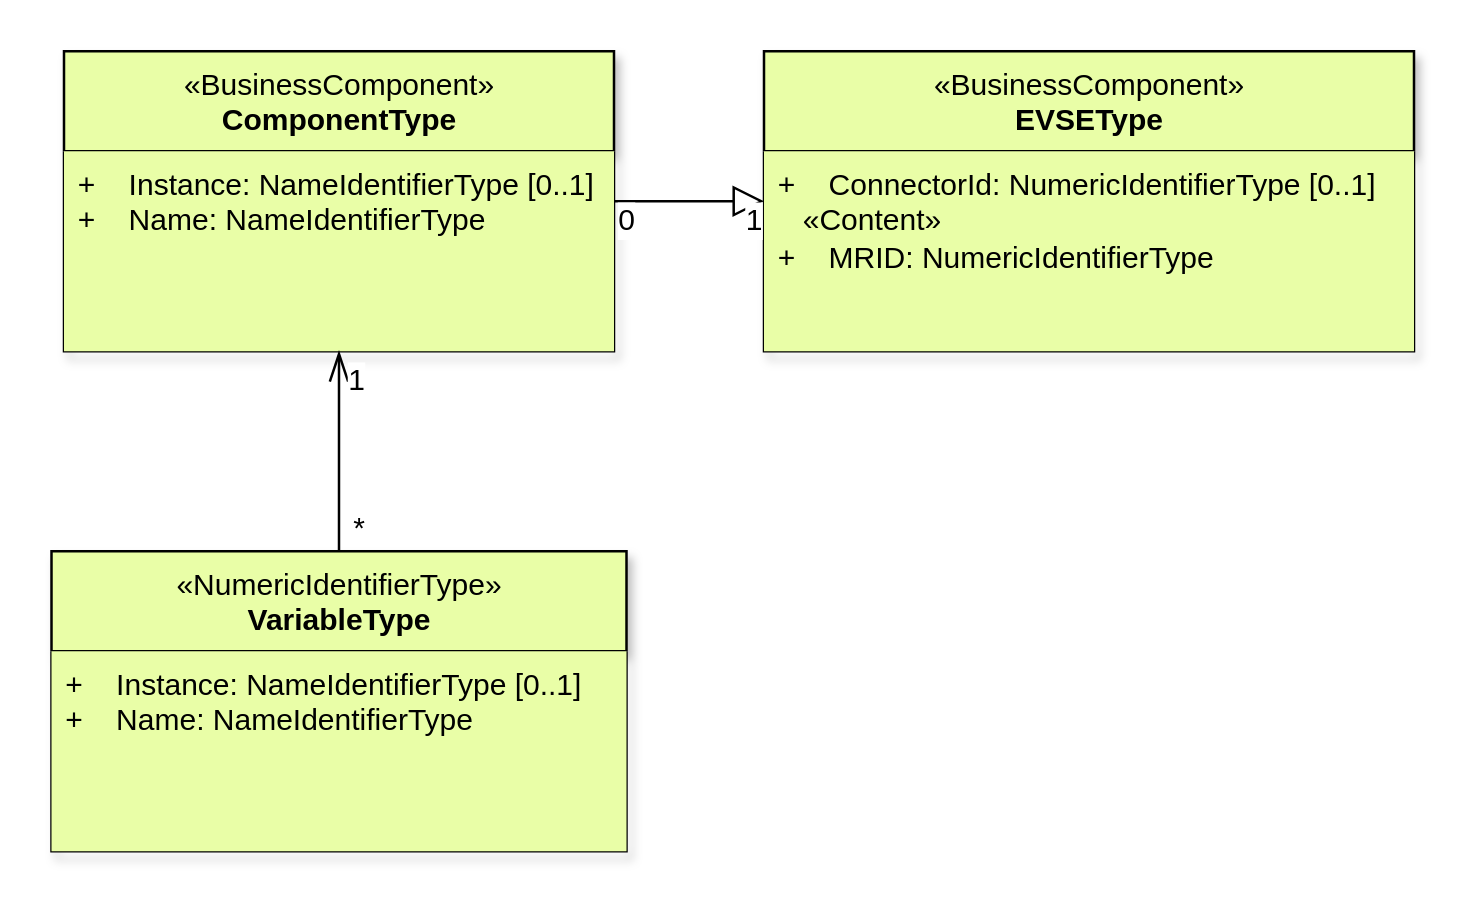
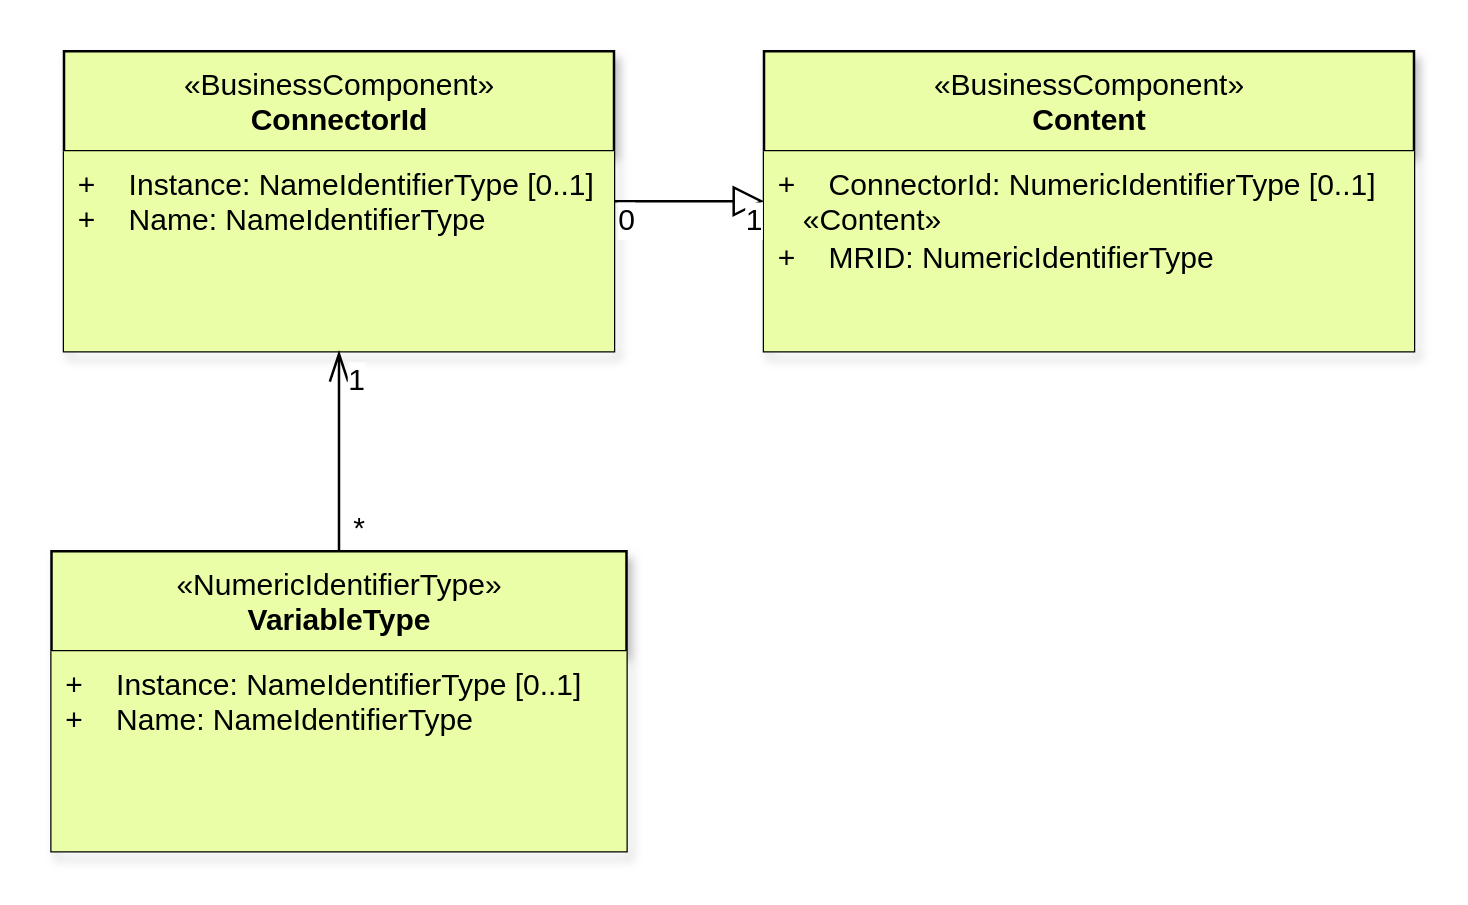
  <mxCell id="0" />
  <mxCell id="1" parent="0" />
- <mxCell id="2" value="&lt;font style=&quot;font-size: 12px;&quot;&gt;&lt;span style=&quot;background-color: initial; font-size: 12px;&quot;&gt;«BusinessComponent»&lt;br style=&quot;font-size: 12px;&quot;&gt;&lt;/span&gt;&lt;b style=&quot;font-size: 12px;&quot;&gt;ComponentType&lt;/b&gt;&lt;/font&gt;" style="swimlane;fontStyle=0;align=center;verticalAlign=top;childLayout=stackLayout;horizontal=1;startSize=40;horizontalStack=0;resizeParent=1;resizeParentMax=0;resizeLast=0;collapsible=0;marginBottom=0;html=1;fillColor=#e9fea7;shadow=1;fontSize=12;" parent="1" vertex="1"><mxGeometry x="25" y="20" width="220" height="120" as="geometry" /></mxCell>
+ <mxCell id="2" value="&lt;font style=&quot;font-size: 12px;&quot;&gt;&lt;span style=&quot;background-color: initial; font-size: 12px;&quot;&gt;«BusinessComponent»&lt;br style=&quot;font-size: 12px;&quot;&gt;&lt;/span&gt;&lt;b style=&quot;font-size: 12px;&quot;&gt;ConnectorId&lt;/b&gt;&lt;/font&gt;" style="swimlane;fontStyle=0;align=center;verticalAlign=top;childLayout=stackLayout;horizontal=1;startSize=40;horizontalStack=0;resizeParent=1;resizeParentMax=0;resizeLast=0;collapsible=0;marginBottom=0;html=1;fillColor=#e9fea7;shadow=1;fontSize=12;" parent="1" vertex="1"><mxGeometry x="25" y="20" width="220" height="120" as="geometry" /></mxCell>
  <mxCell id="3" value="+&amp;nbsp; &amp;nbsp; Instance: NameIdentifierType [0..1]&lt;br style=&quot;font-size: 12px;&quot;&gt;+&amp;nbsp; &amp;nbsp; Name: NameIdentifierType" style="text;html=1;strokeColor=none;fillColor=#e9fea7;align=left;verticalAlign=top;spacingLeft=4;spacingRight=4;overflow=hidden;rotatable=0;points=[[0,0.5],[1,0.5]];portConstraint=eastwest;fontSize=12;" parent="2" vertex="1"><mxGeometry y="40" width="220" height="80" as="geometry" /></mxCell>
  <mxCell id="4" value="&lt;font style=&quot;font-size: 12px;&quot;&gt;&lt;span style=&quot;background-color: initial; font-size: 12px;&quot;&gt;«NumericIdentifierType»&lt;br style=&quot;font-size: 12px;&quot;&gt;&lt;/span&gt;&lt;b style=&quot;font-size: 12px;&quot;&gt;VariableType&lt;/b&gt;&lt;/font&gt;" style="swimlane;fontStyle=0;align=center;verticalAlign=top;childLayout=stackLayout;horizontal=1;startSize=40;horizontalStack=0;resizeParent=1;resizeParentMax=0;resizeLast=0;collapsible=0;marginBottom=0;html=1;fillColor=#e9fea7;rounded=0;shadow=1;fontSize=12;" parent="1" vertex="1"><mxGeometry x="20" y="220" width="230" height="120" as="geometry" /></mxCell>
  <mxCell id="5" value="+&amp;nbsp; &amp;nbsp; Instance: NameIdentifierType [0..1]&lt;br style=&quot;font-size: 12px;&quot;&gt;+&amp;nbsp; &amp;nbsp; Name: NameIdentifierType" style="text;html=1;strokeColor=none;fillColor=#e9fea7;align=left;verticalAlign=top;spacingLeft=4;spacingRight=4;overflow=hidden;rotatable=0;points=[[0,0.5],[1,0.5]];portConstraint=eastwest;fontSize=12;" parent="4" vertex="1"><mxGeometry y="40" width="230" height="80" as="geometry" /></mxCell>
- <mxCell id="6" value="&lt;font style=&quot;font-size: 12px;&quot;&gt;&lt;span style=&quot;background-color: initial; font-size: 12px;&quot;&gt;«BusinessComponent»&lt;br style=&quot;font-size: 12px;&quot;&gt;&lt;/span&gt;&lt;b style=&quot;font-size: 12px;&quot;&gt;EVSEType&lt;/b&gt;&lt;/font&gt;" style="swimlane;fontStyle=0;align=center;verticalAlign=top;childLayout=stackLayout;horizontal=1;startSize=40;horizontalStack=0;resizeParent=1;resizeParentMax=0;resizeLast=0;collapsible=0;marginBottom=0;html=1;fillColor=#e9fea7;shadow=1;fontSize=12;" parent="1" vertex="1"><mxGeometry x="305" y="20" width="260" height="120" as="geometry" /></mxCell>
+ <mxCell id="6" value="&lt;font style=&quot;font-size: 12px;&quot;&gt;&lt;span style=&quot;background-color: initial; font-size: 12px;&quot;&gt;«BusinessComponent»&lt;br style=&quot;font-size: 12px;&quot;&gt;&lt;/span&gt;&lt;b style=&quot;font-size: 12px;&quot;&gt;Content&lt;/b&gt;&lt;/font&gt;" style="swimlane;fontStyle=0;align=center;verticalAlign=top;childLayout=stackLayout;horizontal=1;startSize=40;horizontalStack=0;resizeParent=1;resizeParentMax=0;resizeLast=0;collapsible=0;marginBottom=0;html=1;fillColor=#e9fea7;shadow=1;fontSize=12;" parent="1" vertex="1"><mxGeometry x="305" y="20" width="260" height="120" as="geometry" /></mxCell>
  <mxCell id="7" value="+&amp;nbsp; &amp;nbsp; ConnectorId: NumericIdentifierType [0..1]&lt;br style=&quot;font-size: 12px;&quot;&gt;&lt;span style=&quot;text-align: center; font-size: 12px;&quot;&gt;&amp;nbsp; &amp;nbsp;«Content»&lt;/span&gt;&lt;br style=&quot;font-size: 12px;&quot;&gt;+&amp;nbsp; &amp;nbsp; MRID: NumericIdentifierType" style="text;html=1;strokeColor=none;fillColor=#e9fea7;align=left;verticalAlign=top;spacingLeft=4;spacingRight=4;overflow=hidden;rotatable=0;points=[[0,0.5],[1,0.5]];portConstraint=eastwest;fontSize=12;" parent="6" vertex="1"><mxGeometry y="40" width="260" height="80" as="geometry" /></mxCell>
  <mxCell id="8" style="edgeStyle=none;html=1;fontFamily=Helvetica;fontSize=12;endArrow=openThin;endFill=0;endSize=10;" parent="1" source="4" target="3" edge="1"><mxGeometry relative="1" as="geometry" /></mxCell>
  <mxCell id="9" value="1" style="edgeLabel;html=1;align=center;verticalAlign=middle;resizable=0;points=[];fontSize=12;" parent="8" vertex="1" connectable="0"><mxGeometry x="0.725" relative="1" as="geometry"><mxPoint x="6" as="offset" /></mxGeometry></mxCell>
  <mxCell id="10" value="*" style="edgeLabel;html=1;align=center;verticalAlign=middle;resizable=0;points=[];fontSize=12;" parent="8" vertex="1" connectable="0"><mxGeometry x="-0.705" y="-1" relative="1" as="geometry"><mxPoint x="6" y="2" as="offset" /></mxGeometry></mxCell>
  <mxCell id="11" style="edgeStyle=none;html=1;entryX=0;entryY=0.5;entryDx=0;entryDy=0;fontFamily=Helvetica;fontSize=12;endArrow=block;endFill=0;endSize=10;" parent="1" source="2" target="6" edge="1"><mxGeometry relative="1" as="geometry" /></mxCell>
  <mxCell id="12" value="0" style="edgeLabel;html=1;align=center;verticalAlign=middle;resizable=0;points=[];fontSize=12;" parent="11" vertex="1" connectable="0"><mxGeometry x="-0.874" y="2" relative="1" as="geometry"><mxPoint y="9" as="offset" /></mxGeometry></mxCell>
  <mxCell id="13" value="1" style="edgeLabel;html=1;align=center;verticalAlign=middle;resizable=0;points=[];fontSize=12;" parent="11" vertex="1" connectable="0"><mxGeometry x="0.84" relative="1" as="geometry"><mxPoint y="7" as="offset" /></mxGeometry></mxCell>
